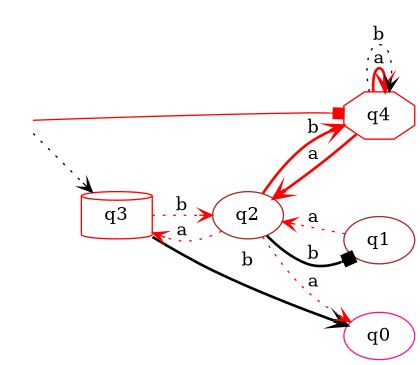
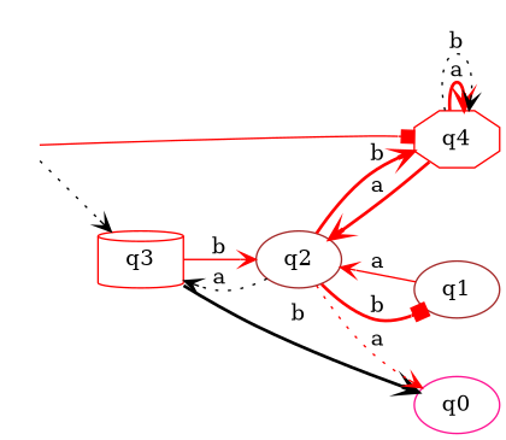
  digraph {
    rankdir=LR
    node [shape=ellipse color=red]
    edge [arrowhead=vee color=red style=dotted]
    n1 [height=0 label=" " shape=none style=invis width=0 color=""]
    q3 [shape=cylinder]
    q4 [shape=octagon]
    q0 [color=deeppink]
    q2 [color=brown]
    q1 [color=brown]
    subgraph sub_1 {
      n1
    }
    n1 -> q3 [color=black]
    n1 -> q4 [arrowhead=box style=solid]
    q3 -> q0 [color=black label=b style=bold]
-   q3 -> q2 [label=b]
+   q3 -> q2 [label=b style=solid]
    q4 -> q4 [label=a style=bold]
    q4 -> q4 [color=black label=b]
    q4 -> q2 [label=a style=bold]
-   q2 -> q3 [label=a]
+   q2 -> q3 [color=black label=a]
    q2 -> q4 [label=b style=bold]
    q2 -> q0 [label=a]
-   q2 -> q1 [arrowhead=box color=black label=b style=bold]
-   q1 -> q2 [label=a]
+   q2 -> q1 [arrowhead=box label=b style=bold]
+   q1 -> q2 [label=a style=solid]
  }
